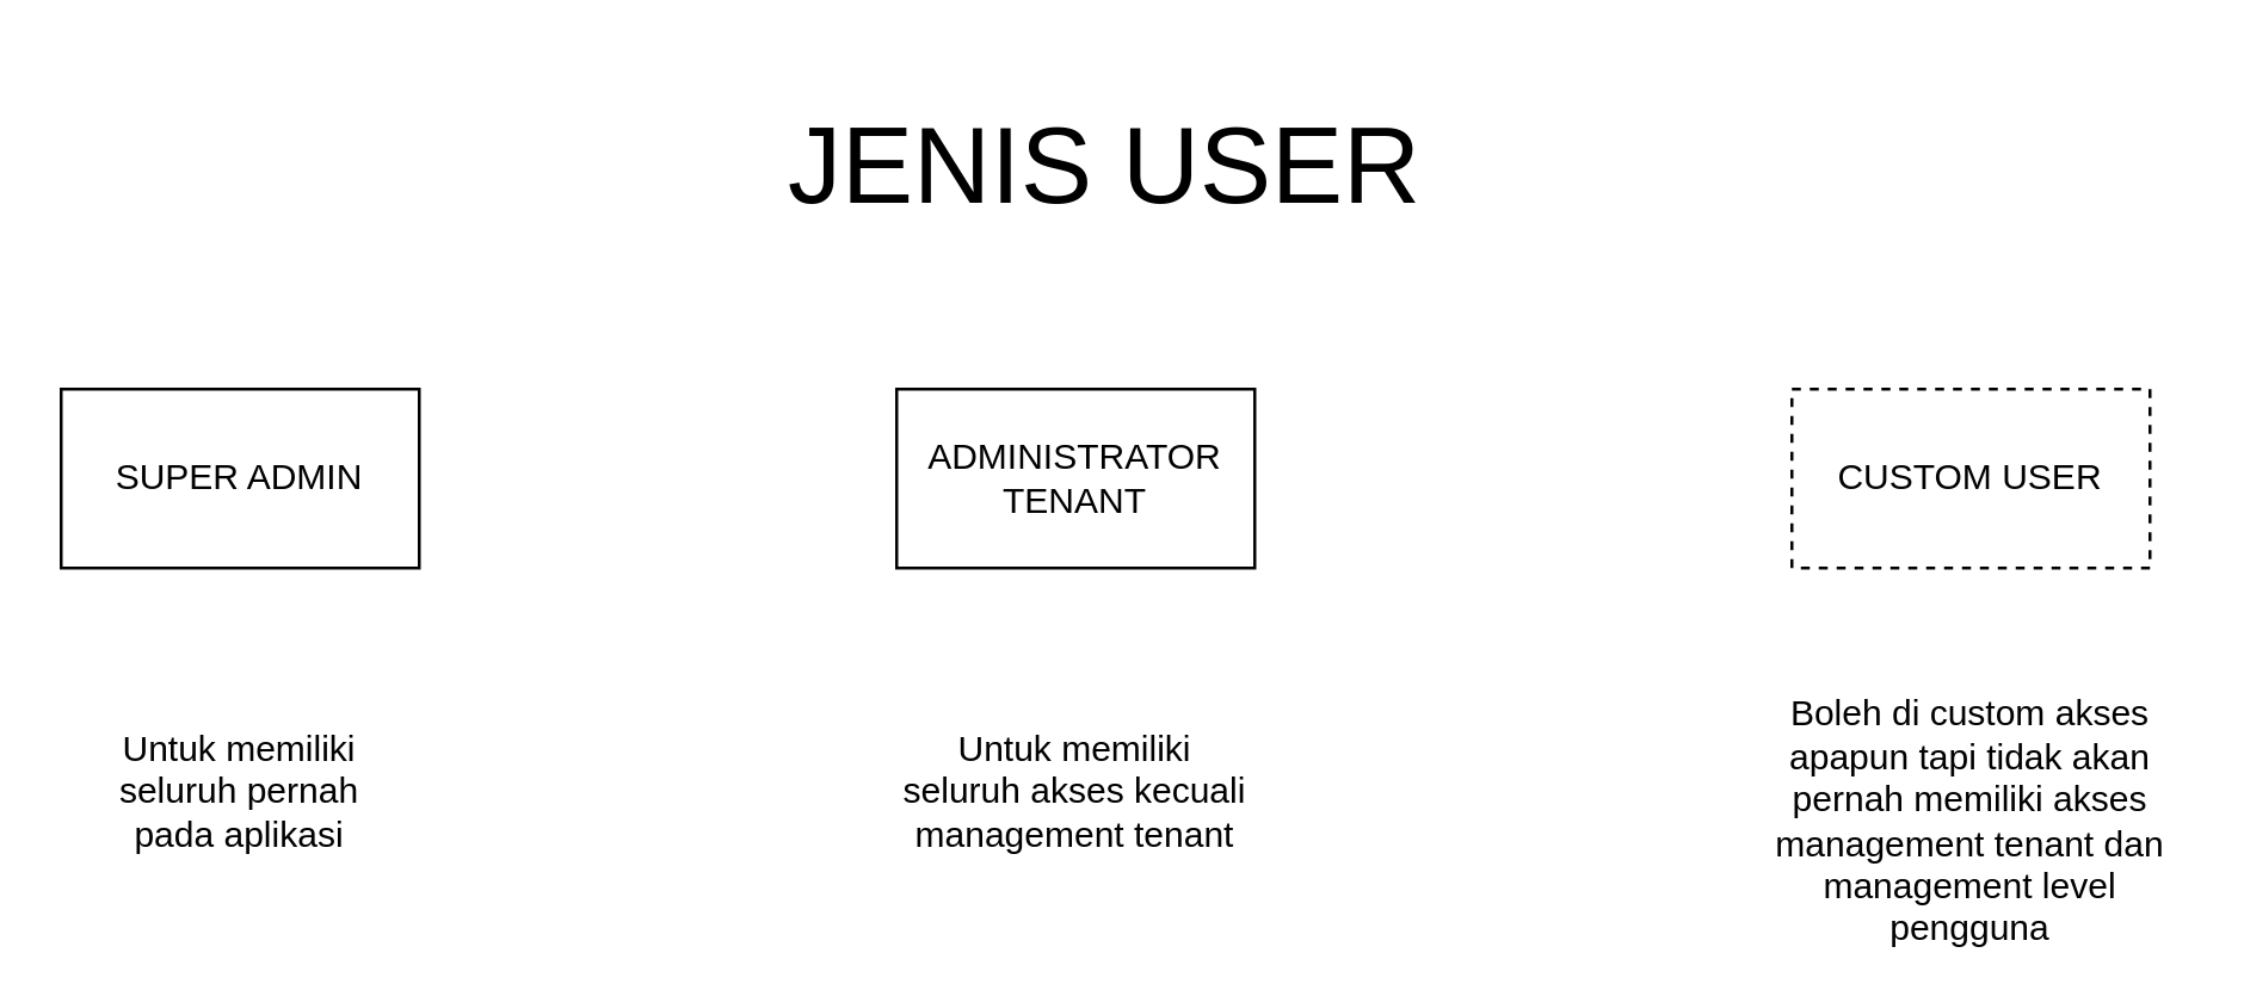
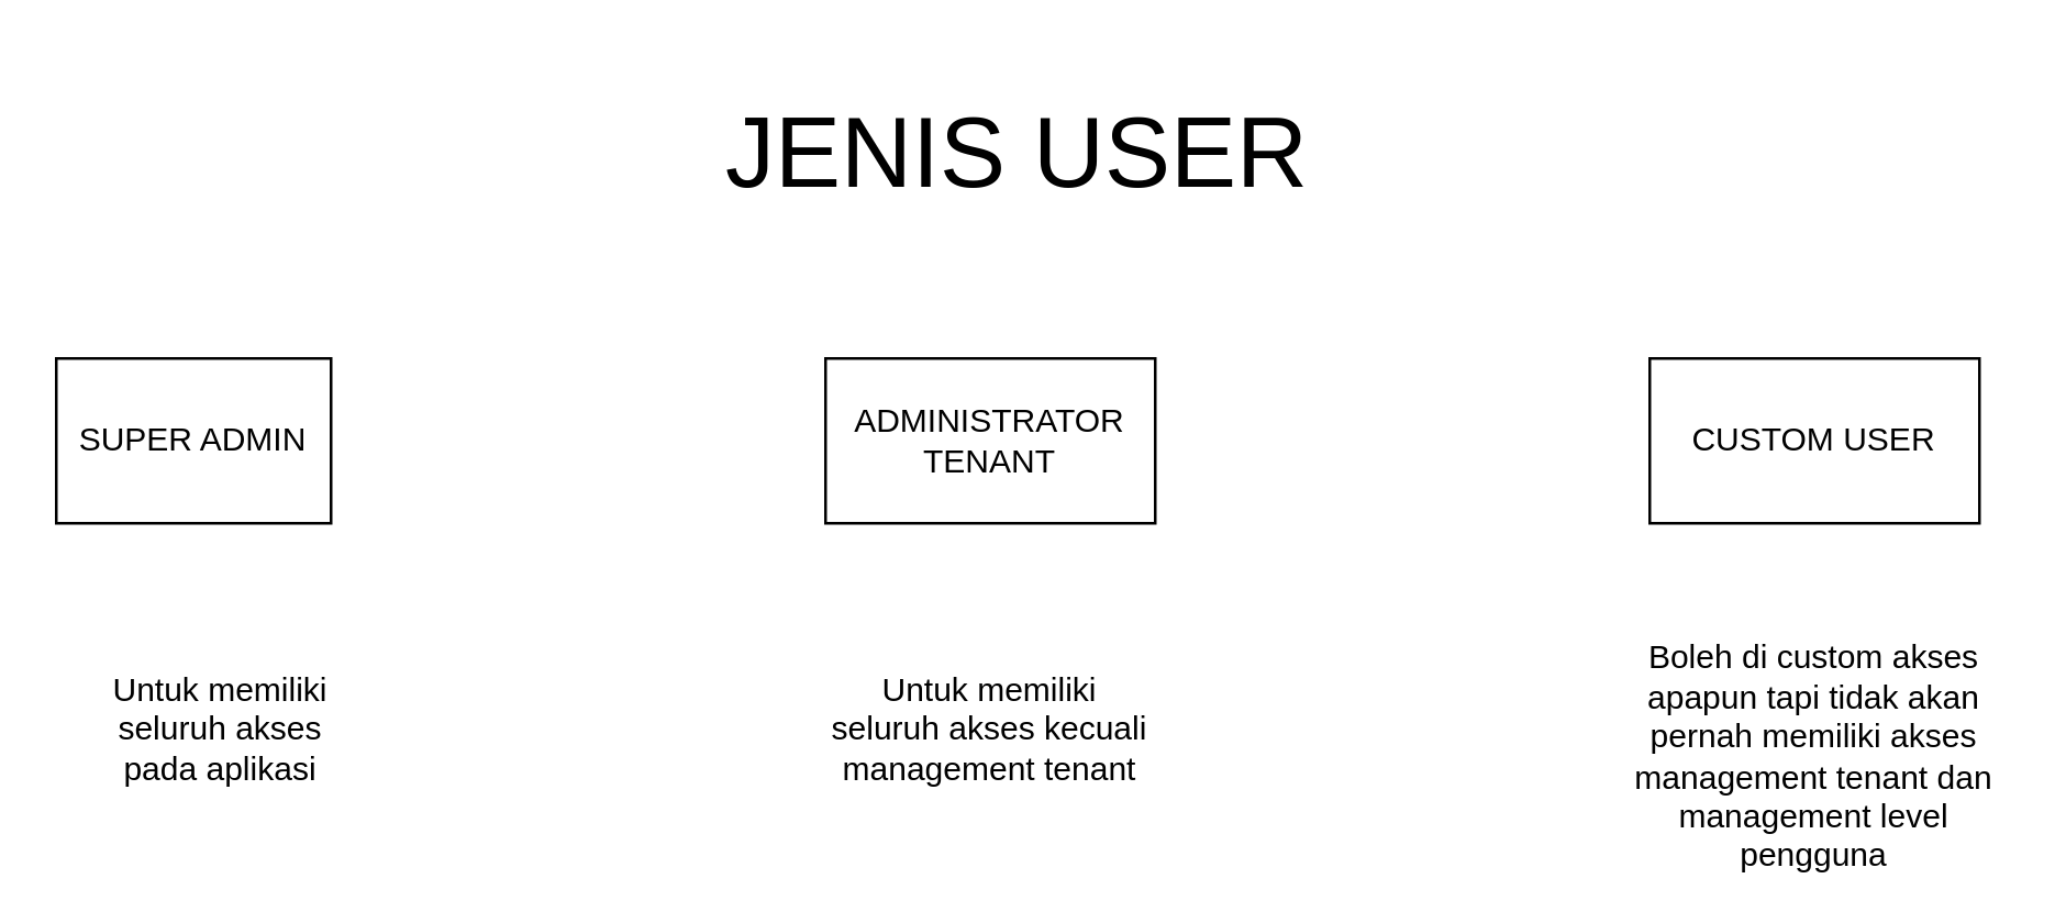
  <mxCell id="0" />
  <mxCell id="1" parent="0" />
- <mxCell id="2" value="SUPER ADMIN" style="rounded=0;whiteSpace=wrap;html=1;" vertex="1" parent="1"><mxGeometry x="20" y="130" width="120" height="60" as="geometry" /></mxCell>
+ <mxCell id="2" value="SUPER ADMIN" style="rounded=0;whiteSpace=wrap;html=1;" vertex="1" parent="1"><mxGeometry x="20" y="130" width="100" height="60" as="geometry" /></mxCell>
  <mxCell id="3" value="ADMINISTRATOR TENANT" style="rounded=0;whiteSpace=wrap;html=1;" vertex="1" parent="1"><mxGeometry x="300" y="130" width="120" height="60" as="geometry" /></mxCell>
- <mxCell id="4" value="CUSTOM USER" style="rounded=0;whiteSpace=wrap;html=1;dashed=1;" vertex="1" parent="1"><mxGeometry x="600" y="130" width="120" height="60" as="geometry" /></mxCell>
- <mxCell id="5" value="Untuk memiliki seluruh pernah pada aplikasi" style="text;html=1;align=center;verticalAlign=middle;whiteSpace=wrap;rounded=0;" vertex="1" parent="1"><mxGeometry x="35" y="220" width="90" height="90" as="geometry" /></mxCell>
+ <mxCell id="4" value="CUSTOM USER" style="rounded=0;whiteSpace=wrap;html=1;" vertex="1" parent="1"><mxGeometry x="600" y="130" width="120" height="60" as="geometry" /></mxCell>
+ <mxCell id="5" value="Untuk memiliki seluruh akses pada aplikasi" style="text;html=1;align=center;verticalAlign=middle;whiteSpace=wrap;rounded=0;" vertex="1" parent="1"><mxGeometry x="35" y="220" width="90" height="90" as="geometry" /></mxCell>
  <mxCell id="6" value="Untuk memiliki seluruh akses kecuali management tenant" style="text;html=1;align=center;verticalAlign=middle;whiteSpace=wrap;rounded=0;" vertex="1" parent="1"><mxGeometry x="300" y="255" width="120" height="20" as="geometry" /></mxCell>
  <mxCell id="7" value="Boleh di custom akses apapun tapi tidak akan pernah memiliki akses management tenant dan management level pengguna" style="text;html=1;align=center;verticalAlign=middle;whiteSpace=wrap;rounded=0;" vertex="1" parent="1"><mxGeometry x="590" y="260" width="140" height="30" as="geometry" /></mxCell>
  <mxCell id="8" value="&lt;font style=&quot;font-size: 36px;&quot;&gt;JENIS USER&lt;/font&gt;" style="text;html=1;align=center;verticalAlign=middle;whiteSpace=wrap;rounded=0;" vertex="1" parent="1"><mxGeometry x="260" y="20" width="220" height="70" as="geometry" /></mxCell>
